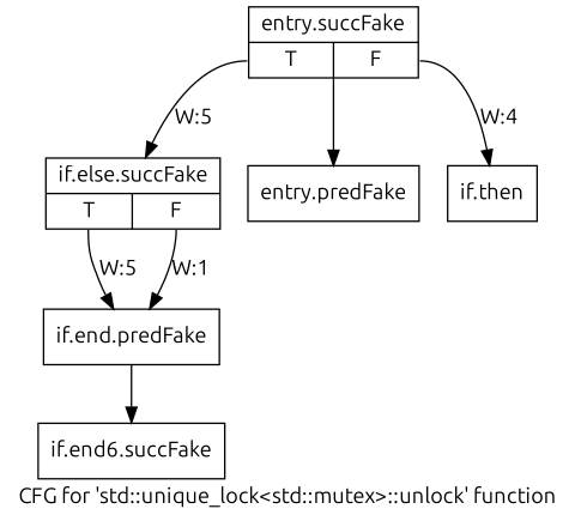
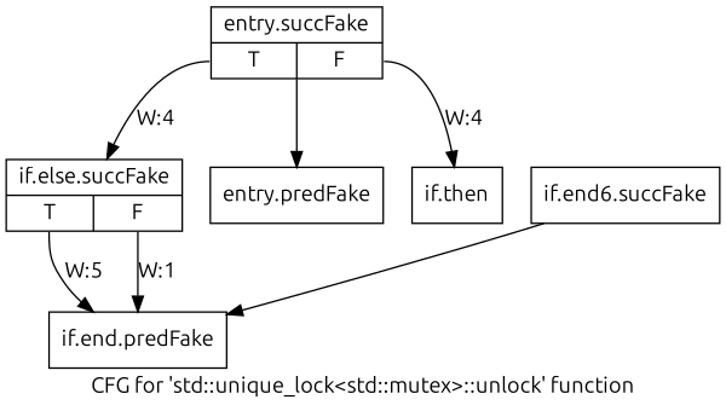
  digraph {
    fontname=Ubuntu
    label="CFG for 'std::unique_lock\<std::mutex\>::unlock' function"
    node [fontname=Ubuntu shape=record filename="/tools/Xilinx/Vitis_HLS/2023.1/tps/lnx64/gcc-8.3.0/lib/gcc/x86_64-pc-linux-gnu/8.3.0/../../../../include/c++/8.3.0/bits/std_mutex.h"]
    edge [execusionnum=4 fontname=Ubuntu]
    n1 [label="{entry.predFake}" filename=""]
    n2 [label="{entry.succFake|{<s0>T|<s1>F}}" linenumber=319]
    n3 [label="{if.else.succFake|{<s0>T|<s1>F}}" linenumber=321]
    n4 [label="{if.then}" linenumber=320]
    n5 [label="{if.end.predFake}" filename=""]
    n6 [label="{if.end6.succFake}" linenumber=326]
    n2 -> n1 [filename="/tools/Xilinx/Vitis_HLS/2023.1/tps/lnx64/gcc-8.3.0/lib/gcc/x86_64-pc-linux-gnu/8.3.0/../../../../include/c++/8.3.0/bits/std_mutex.h"]
-   n2 -> n3 [filename="/tools/Xilinx/Vitis_HLS/2023.1/tps/lnx64/gcc-8.3.0/lib/gcc/x86_64-pc-linux-gnu/8.3.0/../../../../include/c++/8.3.0/bits/std_mutex.h" label="W:5" tailport=s0]
+   n2 -> n3 [filename="/tools/Xilinx/Vitis_HLS/2023.1/tps/lnx64/gcc-8.3.0/lib/gcc/x86_64-pc-linux-gnu/8.3.0/../../../../include/c++/8.3.0/bits/std_mutex.h" label="W:4" tailport=s0]
    n2 -> n4 [label="W:4" tailport=s1 execusionnum=""]
    n3 -> n5 [filename="/tools/Xilinx/Vitis_HLS/2023.1/tps/lnx64/gcc-8.3.0/lib/gcc/x86_64-pc-linux-gnu/8.3.0/../../../../include/c++/8.3.0/bits/std_mutex.h" label="W:5" tailport=s0]
    n3 -> n5 [label="W:1" tailport=s1 execusionnum=""]
-   n5 -> n6
+   n6 -> n5
  }
